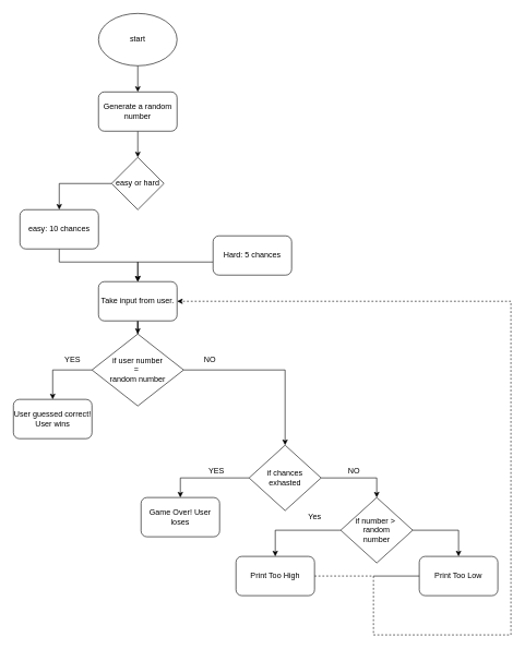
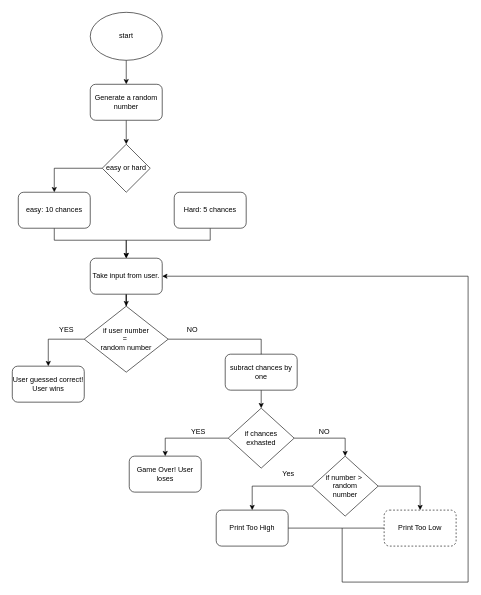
  <mxCell id="0" />
  <mxCell id="1" parent="0" />
  <mxCell id="2" value="" style="edgeStyle=orthogonalEdgeStyle;rounded=0;orthogonalLoop=1;jettySize=auto;html=1;" edge="1" parent="1" source="3" target="5"><mxGeometry relative="1" as="geometry" /></mxCell>
  <mxCell id="3" value="start" style="ellipse;whiteSpace=wrap;html=1;" vertex="1" parent="1"><mxGeometry x="150" y="20" width="120" height="80" as="geometry" /></mxCell>
  <mxCell id="4" value="" style="edgeStyle=orthogonalEdgeStyle;rounded=0;orthogonalLoop=1;jettySize=auto;html=1;" edge="1" parent="1" source="5" target="30"><mxGeometry relative="1" as="geometry" /></mxCell>
  <mxCell id="5" value="Generate a random number" style="rounded=1;whiteSpace=wrap;html=1;" vertex="1" parent="1"><mxGeometry x="150" y="140" width="120" height="60" as="geometry" /></mxCell>
  <mxCell id="6" value="" style="edgeStyle=orthogonalEdgeStyle;rounded=0;orthogonalLoop=1;jettySize=auto;html=1;" edge="1" parent="1" source="7" target="10"><mxGeometry relative="1" as="geometry" /></mxCell>
  <mxCell id="7" value="Take input from user." style="rounded=1;whiteSpace=wrap;html=1;" vertex="1" parent="1"><mxGeometry x="150" y="430" width="120" height="60" as="geometry" /></mxCell>
  <mxCell id="8" style="edgeStyle=orthogonalEdgeStyle;rounded=0;orthogonalLoop=1;jettySize=auto;html=1;entryX=0.5;entryY=0;entryDx=0;entryDy=0;exitX=0;exitY=0.5;exitDx=0;exitDy=0;" edge="1" parent="1" source="10" target="11"><mxGeometry relative="1" as="geometry" /></mxCell>
  <mxCell id="9" value="" style="edgeStyle=orthogonalEdgeStyle;rounded=0;orthogonalLoop=1;jettySize=auto;html=1;entryX=0.5;entryY=0;entryDx=0;entryDy=0;" edge="1" parent="1" source="10" target="16"><mxGeometry relative="1" as="geometry"><mxPoint x="380" y="565" as="targetPoint" /></mxGeometry></mxCell>
  <mxCell id="10" value="if user number&lt;br&gt;=&amp;nbsp;&lt;br&gt;random number" style="rhombus;whiteSpace=wrap;html=1;" vertex="1" parent="1"><mxGeometry x="140" y="510" width="140" height="110" as="geometry" /></mxCell>
  <mxCell id="11" value="User guessed correct! User wins" style="rounded=1;whiteSpace=wrap;html=1;" vertex="1" parent="1"><mxGeometry x="20" y="610" width="120" height="60" as="geometry" /></mxCell>
  <mxCell id="12" value="YES" style="text;html=1;align=center;verticalAlign=middle;resizable=0;points=[];autosize=1;strokeColor=none;fillColor=none;" vertex="1" parent="1"><mxGeometry x="90" y="540" width="40" height="20" as="geometry" /></mxCell>
  <mxCell id="13" value="NO" style="text;html=1;align=center;verticalAlign=middle;resizable=0;points=[];autosize=1;strokeColor=none;fillColor=none;" vertex="1" parent="1"><mxGeometry x="305" y="540" width="30" height="20" as="geometry" /></mxCell>
  <mxCell id="14" style="edgeStyle=orthogonalEdgeStyle;rounded=0;orthogonalLoop=1;jettySize=auto;html=1;entryX=0.5;entryY=0;entryDx=0;entryDy=0;" edge="1" parent="1" source="16" target="18"><mxGeometry relative="1" as="geometry" /></mxCell>
  <mxCell id="15" style="edgeStyle=orthogonalEdgeStyle;rounded=0;orthogonalLoop=1;jettySize=auto;html=1;entryX=0.5;entryY=0;entryDx=0;entryDy=0;" edge="1" parent="1" source="16" target="22"><mxGeometry relative="1" as="geometry" /></mxCell>
  <mxCell id="16" value="if chances &lt;br&gt;exhasted" style="rhombus;whiteSpace=wrap;html=1;" vertex="1" parent="1"><mxGeometry x="380" y="680" width="110" height="100" as="geometry" /></mxCell>
+ <mxCell id="17" value="subract chances by one" style="rounded=1;whiteSpace=wrap;html=1;" vertex="1" parent="1"><mxGeometry x="375" y="590" width="120" height="60" as="geometry" /></mxCell>
  <mxCell id="18" value="Game Over! User loses" style="rounded=1;whiteSpace=wrap;html=1;" vertex="1" parent="1"><mxGeometry x="215" y="760" width="120" height="60" as="geometry" /></mxCell>
  <mxCell id="19" value="YES" style="text;html=1;align=center;verticalAlign=middle;resizable=0;points=[];autosize=1;strokeColor=none;fillColor=none;" vertex="1" parent="1"><mxGeometry x="310" y="710" width="40" height="20" as="geometry" /></mxCell>
  <mxCell id="20" style="edgeStyle=orthogonalEdgeStyle;rounded=0;orthogonalLoop=1;jettySize=auto;html=1;entryX=0.5;entryY=0;entryDx=0;entryDy=0;" edge="1" parent="1" source="22" target="24"><mxGeometry relative="1" as="geometry" /></mxCell>
  <mxCell id="21" style="edgeStyle=orthogonalEdgeStyle;rounded=0;orthogonalLoop=1;jettySize=auto;html=1;entryX=0.5;entryY=0;entryDx=0;entryDy=0;exitX=1;exitY=0.5;exitDx=0;exitDy=0;" edge="1" parent="1" source="22" target="27"><mxGeometry relative="1" as="geometry" /></mxCell>
  <mxCell id="22" value="if number &amp;gt;&amp;nbsp;&lt;br&gt;random &lt;br&gt;number" style="rhombus;whiteSpace=wrap;html=1;" vertex="1" parent="1"><mxGeometry x="520" y="760" width="110" height="100" as="geometry" /></mxCell>
- <mxCell id="23" style="edgeStyle=orthogonalEdgeStyle;rounded=0;orthogonalLoop=1;jettySize=auto;html=1;entryX=1;entryY=0.5;entryDx=0;entryDy=0;dashed=1;" edge="1" parent="1" source="24" target="7"><mxGeometry relative="1" as="geometry"><mxPoint x="570" y="1000" as="targetPoint" /><Array as="points"><mxPoint x="570" y="880" /><mxPoint x="570" y="970" /><mxPoint x="780" y="970" /><mxPoint x="780" y="460" /></Array></mxGeometry></mxCell>
+ <mxCell id="23" style="edgeStyle=orthogonalEdgeStyle;rounded=0;orthogonalLoop=1;jettySize=auto;html=1;entryX=1;entryY=0.5;entryDx=0;entryDy=0;" edge="1" parent="1" source="24" target="7"><mxGeometry relative="1" as="geometry"><mxPoint x="570" y="1000" as="targetPoint" /><Array as="points"><mxPoint x="570" y="880" /><mxPoint x="570" y="970" /><mxPoint x="780" y="970" /><mxPoint x="780" y="460" /></Array></mxGeometry></mxCell>
  <mxCell id="24" value="Print Too High" style="rounded=1;whiteSpace=wrap;html=1;" vertex="1" parent="1"><mxGeometry x="360" y="850" width="120" height="60" as="geometry" /></mxCell>
  <mxCell id="25" value="Yes" style="text;html=1;align=center;verticalAlign=middle;resizable=0;points=[];autosize=1;strokeColor=none;fillColor=none;" vertex="1" parent="1"><mxGeometry x="465" y="780" width="30" height="20" as="geometry" /></mxCell>
  <mxCell id="26" value="NO" style="text;html=1;align=center;verticalAlign=middle;resizable=0;points=[];autosize=1;strokeColor=none;fillColor=none;" vertex="1" parent="1"><mxGeometry x="525" y="710" width="30" height="20" as="geometry" /></mxCell>
- <mxCell id="27" value="Print Too Low" style="rounded=1;whiteSpace=wrap;html=1;" vertex="1" parent="1"><mxGeometry x="640" y="850" width="120" height="60" as="geometry" /></mxCell>
+ <mxCell id="27" value="Print Too Low" style="rounded=1;whiteSpace=wrap;html=1;dashed=1;" vertex="1" parent="1"><mxGeometry x="640" y="850" width="120" height="60" as="geometry" /></mxCell>
  <mxCell id="28" value="" style="endArrow=none;html=1;rounded=0;entryX=0;entryY=0.5;entryDx=0;entryDy=0;" edge="1" parent="1" target="27"><mxGeometry width="50" height="50" relative="1" as="geometry"><mxPoint x="570" y="880" as="sourcePoint" /><mxPoint x="470" y="890" as="targetPoint" /></mxGeometry></mxCell>
  <mxCell id="29" style="edgeStyle=orthogonalEdgeStyle;rounded=0;orthogonalLoop=1;jettySize=auto;html=1;entryX=0.5;entryY=0;entryDx=0;entryDy=0;" edge="1" parent="1" source="30" target="32"><mxGeometry relative="1" as="geometry" /></mxCell>
  <mxCell id="30" value="easy or hard" style="rhombus;whiteSpace=wrap;html=1;" vertex="1" parent="1"><mxGeometry x="170" y="240" width="80" height="80" as="geometry" /></mxCell>
  <mxCell id="31" style="edgeStyle=orthogonalEdgeStyle;rounded=0;orthogonalLoop=1;jettySize=auto;html=1;entryX=0.5;entryY=0;entryDx=0;entryDy=0;" edge="1" parent="1" source="32" target="7"><mxGeometry relative="1" as="geometry"><Array as="points"><mxPoint x="90" y="400" /><mxPoint x="210" y="400" /></Array></mxGeometry></mxCell>
  <mxCell id="32" value="easy: 10 chances" style="rounded=1;whiteSpace=wrap;html=1;" vertex="1" parent="1"><mxGeometry x="30" y="320" width="120" height="60" as="geometry" /></mxCell>
  <mxCell id="33" style="edgeStyle=orthogonalEdgeStyle;rounded=0;orthogonalLoop=1;jettySize=auto;html=1;" edge="1" parent="1" source="34"><mxGeometry relative="1" as="geometry"><mxPoint x="210" y="430" as="targetPoint" /><Array as="points"><mxPoint x="350" y="400" /><mxPoint x="210" y="400" /></Array></mxGeometry></mxCell>
- <mxCell id="34" value="Hard: 5 chances" style="rounded=1;whiteSpace=wrap;html=1;" vertex="1" parent="1"><mxGeometry x="325" y="360" width="120" height="60" as="geometry" /></mxCell>
+ <mxCell id="34" value="Hard: 5 chances" style="rounded=1;whiteSpace=wrap;html=1;" vertex="1" parent="1"><mxGeometry x="290" y="320" width="120" height="60" as="geometry" /></mxCell>
